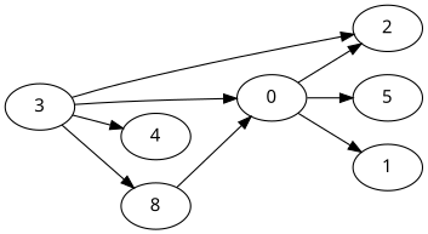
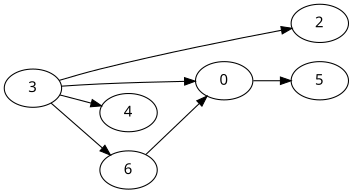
  digraph {
    fontname="Noto Sans"
    rankdir=LR
    node [fontname="Noto Sans"]
    edge [fontname="Noto Sans"]
    0
    2
    5
-   1
    3
    4
-   6 [label=8]
-   0 -> 2
+   6
    0 -> 5
-   0 -> 1
    3 -> 0
    3 -> 2
    3 -> 4
    3 -> 6
    6 -> 0
  }
